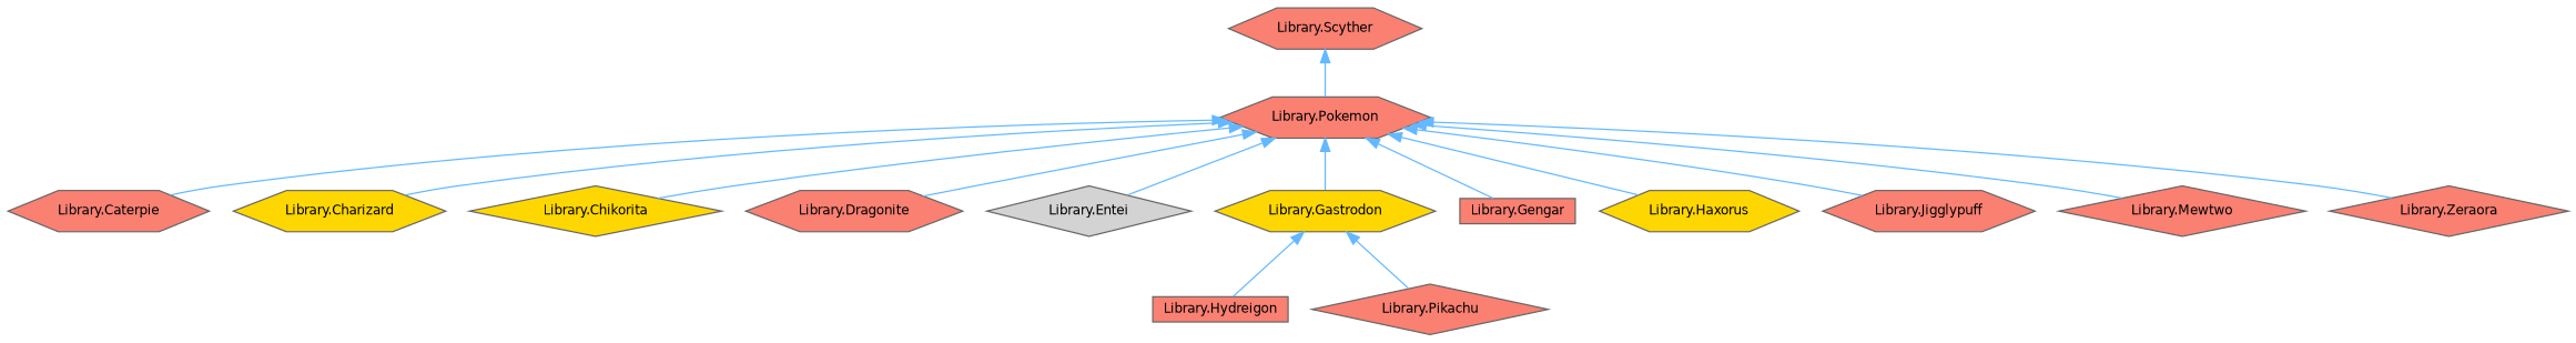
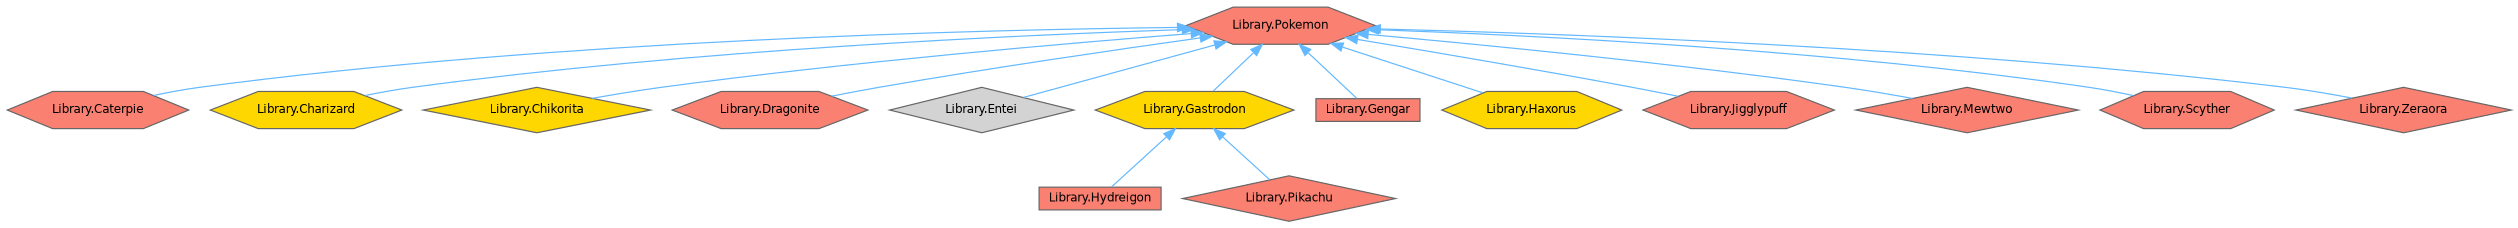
  digraph {
    rankdir=TB
    node [color=grey40 fillcolor=salmon fontname=Helvetica fontsize=10 shape=hexagon style=filled]
    edge [color=steelblue1 dir=back fontname=Helvetica fontsize=10 labelfontname=Helvetica labelfontsize=10 style=solid]
    n1 [height=0.2 label="Library.Pokemon" width=0.4]
    n2 [height=0.2 label="Library.Caterpie" width=0.4]
    n3 [fillcolor=gold height=0.2 label="Library.Charizard" width=0.4]
    n4 [fillcolor=gold height=0.2 label="Library.Chikorita" shape=diamond width=0.4]
    n5 [height=0.2 label="Library.Dragonite" width=0.4]
    n6 [fillcolor=lightgrey height=0.2 label="Library.Entei" shape=diamond width=0.4]
    n7 [fillcolor=gold height=0.2 label="Library.Gastrodon" width=0.4]
    n8 [height=0.2 label="Library.Gengar" shape=box width=0.4]
    n9 [fillcolor=gold height=0.2 label="Library.Haxorus" width=0.4]
    n10 [height=0.2 label="Library.Jigglypuff" width=0.4]
    n11 [height=0.2 label="Library.Mewtwo" shape=diamond width=0.4]
    n12 [height=0.2 label="Library.Scyther" width=0.4]
    n13 [height=0.2 label="Library.Zeraora" shape=diamond width=0.4]
    n14 [height=0.2 label="Library.Hydreigon" shape=box width=0.4]
    n15 [height=0.2 label="Library.Pikachu" shape=diamond width=0.4]
    n1 -> n2
    n1 -> n3
    n1 -> n4
    n1 -> n5
    n1 -> n6
    n1 -> n7
    n1 -> n8
    n1 -> n9
    n1 -> n10
    n1 -> n11
-   n12 -> n1
+   n1 -> n12
    n1 -> n13
    n7 -> n14
    n7 -> n15
  }
